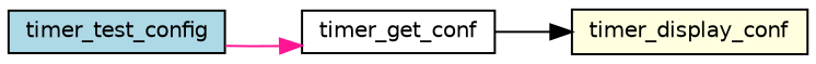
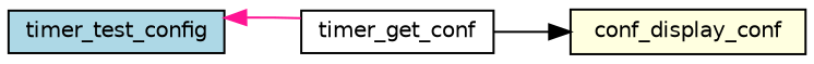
  digraph {
    rankdir=LR
    node [color=black fontname=Helvetica fontsize=10 shape=record style=filled]
    edge [fontname=Helvetica fontsize=10 labelfontname=Helvetica labelfontsize=10 style=solid]
    n1 [fillcolor=lightblue fontcolor=black height=0.2 label=timer_test_config width=0.4]
    n2 [fillcolor=white height=0.2 label=timer_get_conf width=0.4]
-   n3 [fillcolor=lightyellow height=0.2 label=timer_display_conf width=0.4]
-   n1 -> n2 [color=deeppink]
+   n3 [fillcolor=lightyellow height=0.2 label=conf_display_conf width=0.4]
+   n2 -> n1 [color=deeppink]
    n2 -> n3 [color=black]
  }
